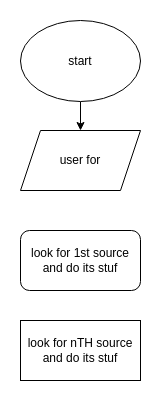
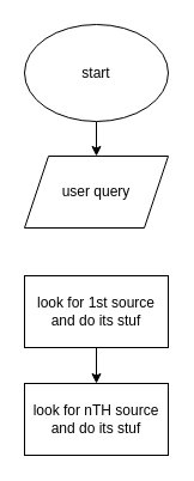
  <mxCell id="0" />
  <mxCell id="1" parent="0" />
  <mxCell id="2" value="" style="edgeStyle=orthogonalEdgeStyle;rounded=0;orthogonalLoop=1;jettySize=auto;html=1;" edge="1" parent="1" source="3" target="4"><mxGeometry relative="1" as="geometry" /></mxCell>
  <mxCell id="3" value="start" style="ellipse;whiteSpace=wrap;html=1;" vertex="1" parent="1"><mxGeometry x="20" y="20" width="120" height="81" as="geometry" /></mxCell>
- <mxCell id="4" value="user for" style="shape=parallelogram;perimeter=parallelogramPerimeter;whiteSpace=wrap;html=1;fixedSize=1;" vertex="1" parent="1"><mxGeometry x="20" y="130" width="120" height="60" as="geometry" /></mxCell>
- <mxCell id="6" value="look for 1st source and do its stuf" style="whiteSpace=wrap;html=1;rounded=1;" vertex="1" parent="1"><mxGeometry x="20" y="230" width="120" height="60" as="geometry" /></mxCell>
+ <mxCell id="4" value="user query" style="shape=parallelogram;perimeter=parallelogramPerimeter;whiteSpace=wrap;html=1;fixedSize=1;" vertex="1" parent="1"><mxGeometry x="20" y="130" width="120" height="60" as="geometry" /></mxCell>
+ <mxCell id="5" value="" style="edgeStyle=orthogonalEdgeStyle;rounded=0;orthogonalLoop=1;jettySize=auto;html=1;" edge="1" parent="1" source="6" target="7"><mxGeometry relative="1" as="geometry" /></mxCell>
+ <mxCell id="6" value="look for 1st source and do its stuf" style="whiteSpace=wrap;html=1;" vertex="1" parent="1"><mxGeometry x="20" y="230" width="120" height="60" as="geometry" /></mxCell>
  <mxCell id="7" value="look for nTH source and do its stuf" style="whiteSpace=wrap;html=1;" vertex="1" parent="1"><mxGeometry x="20" y="320" width="120" height="60" as="geometry" /></mxCell>
